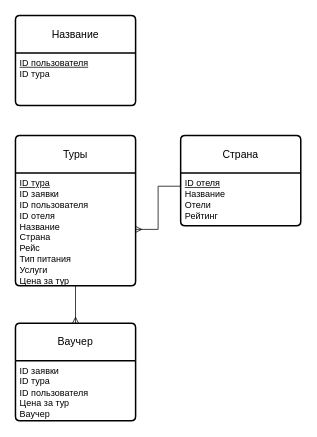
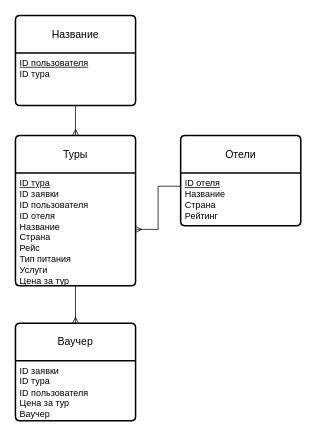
  <mxCell id="0" />
  <mxCell id="1" parent="0" />
  <mxCell id="2" value="Название" style="swimlane;childLayout=stackLayout;horizontal=1;startSize=50;horizontalStack=0;rounded=1;fontSize=14;fontStyle=0;strokeWidth=2;resizeParent=0;resizeLast=1;shadow=0;dashed=0;align=center;arcSize=4;whiteSpace=wrap;html=1;" vertex="1" parent="1"><mxGeometry x="20" y="20" width="160" height="120" as="geometry" /></mxCell>
  <mxCell id="3" value="&lt;u&gt;ID пользователя&lt;/u&gt;&lt;br&gt;ID тура" style="align=left;strokeColor=none;fillColor=none;spacingLeft=4;fontSize=12;verticalAlign=top;resizable=0;rotatable=0;part=1;html=1;" vertex="1" parent="2"><mxGeometry y="50" width="160" height="70" as="geometry" /></mxCell>
  <mxCell id="4" value="Туры" style="swimlane;childLayout=stackLayout;horizontal=1;startSize=50;horizontalStack=0;rounded=1;fontSize=14;fontStyle=0;strokeWidth=2;resizeParent=0;resizeLast=1;shadow=0;dashed=0;align=center;arcSize=4;whiteSpace=wrap;html=1;" vertex="1" parent="1"><mxGeometry x="20" y="180" width="160" height="200" as="geometry" /></mxCell>
  <mxCell id="5" value="&lt;u&gt;ID тура&lt;/u&gt;&lt;br&gt;ID заявки&lt;br&gt;ID пользователя&lt;br&gt;ID отеля&lt;br&gt;Название&lt;br&gt;Страна&lt;br&gt;Рейс&lt;br&gt;Тип питания&lt;br&gt;Услуги&lt;br&gt;Цена за тур" style="align=left;strokeColor=none;fillColor=none;spacingLeft=4;fontSize=12;verticalAlign=top;resizable=0;rotatable=0;part=1;html=1;" vertex="1" parent="4"><mxGeometry y="50" width="160" height="150" as="geometry" /></mxCell>
- <mxCell id="7" value="Страна" style="swimlane;childLayout=stackLayout;horizontal=1;startSize=50;horizontalStack=0;rounded=1;fontSize=14;fontStyle=0;strokeWidth=2;resizeParent=0;resizeLast=1;shadow=0;dashed=0;align=center;arcSize=4;whiteSpace=wrap;html=1;" vertex="1" parent="1"><mxGeometry x="240" y="180" width="160" height="120" as="geometry" /></mxCell>
- <mxCell id="8" value="&lt;u&gt;ID отеля&lt;/u&gt;&lt;br&gt;Название&lt;br&gt;Отели&lt;br&gt;Рейтинг" style="align=left;strokeColor=none;fillColor=none;spacingLeft=4;fontSize=12;verticalAlign=top;resizable=0;rotatable=0;part=1;html=1;" vertex="1" parent="7"><mxGeometry y="50" width="160" height="70" as="geometry" /></mxCell>
+ <mxCell id="6" value="" style="edgeStyle=orthogonalEdgeStyle;fontSize=12;html=1;endArrow=ERmany;rounded=0;exitX=0.5;exitY=1;exitDx=0;exitDy=0;entryX=0.5;entryY=0;entryDx=0;entryDy=0;" edge="1" parent="1" source="3" target="4"><mxGeometry width="100" height="100" relative="1" as="geometry"><mxPoint x="300" y="200" as="sourcePoint" /><mxPoint x="400" y="100" as="targetPoint" /></mxGeometry></mxCell>
+ <mxCell id="7" value="Отели" style="swimlane;childLayout=stackLayout;horizontal=1;startSize=50;horizontalStack=0;rounded=1;fontSize=14;fontStyle=0;strokeWidth=2;resizeParent=0;resizeLast=1;shadow=0;dashed=0;align=center;arcSize=4;whiteSpace=wrap;html=1;" vertex="1" parent="1"><mxGeometry x="240" y="180" width="160" height="120" as="geometry" /></mxCell>
+ <mxCell id="8" value="&lt;u&gt;ID отеля&lt;/u&gt;&lt;br&gt;Название&lt;br&gt;Страна&lt;br&gt;Рейтинг" style="align=left;strokeColor=none;fillColor=none;spacingLeft=4;fontSize=12;verticalAlign=top;resizable=0;rotatable=0;part=1;html=1;" vertex="1" parent="7"><mxGeometry y="50" width="160" height="70" as="geometry" /></mxCell>
  <mxCell id="9" value="" style="edgeStyle=orthogonalEdgeStyle;fontSize=12;html=1;endArrow=ERmany;rounded=0;entryX=1;entryY=0.5;entryDx=0;entryDy=0;exitX=0;exitY=0.25;exitDx=0;exitDy=0;" edge="1" parent="1" source="8" target="5"><mxGeometry width="100" height="100" relative="1" as="geometry"><mxPoint x="190" y="430" as="sourcePoint" /><mxPoint x="290" y="330" as="targetPoint" /></mxGeometry></mxCell>
  <mxCell id="10" value="Ваучер" style="swimlane;childLayout=stackLayout;horizontal=1;startSize=50;horizontalStack=0;rounded=1;fontSize=14;fontStyle=0;strokeWidth=2;resizeParent=0;resizeLast=1;shadow=0;dashed=0;align=center;arcSize=4;whiteSpace=wrap;html=1;" vertex="1" parent="1"><mxGeometry x="20" y="430" width="160" height="130" as="geometry" /></mxCell>
  <mxCell id="11" value="ID заявки&lt;br&gt;ID тура&lt;br&gt;ID пользователя&lt;br&gt;Цена за тур&lt;br&gt;Ваучер" style="align=left;strokeColor=none;fillColor=none;spacingLeft=4;fontSize=12;verticalAlign=top;resizable=0;rotatable=0;part=1;html=1;" vertex="1" parent="10"><mxGeometry y="50" width="160" height="80" as="geometry" /></mxCell>
  <mxCell id="12" value="" style="edgeStyle=orthogonalEdgeStyle;fontSize=12;html=1;endArrow=ERmany;rounded=0;exitX=0.5;exitY=1;exitDx=0;exitDy=0;entryX=0.5;entryY=0;entryDx=0;entryDy=0;" edge="1" parent="1" source="5" target="10"><mxGeometry width="100" height="100" relative="1" as="geometry"><mxPoint x="250" y="490" as="sourcePoint" /><mxPoint x="350" y="390" as="targetPoint" /></mxGeometry></mxCell>
